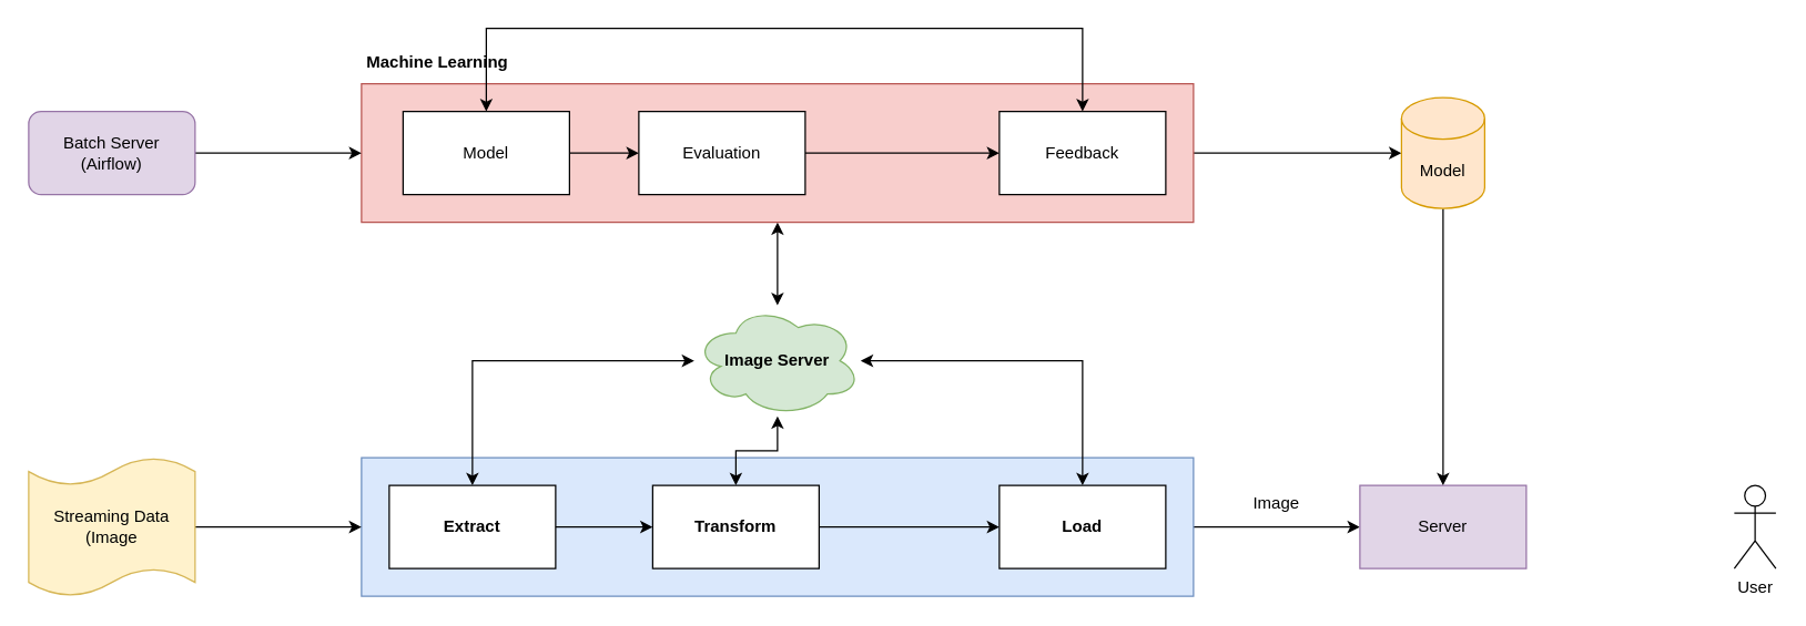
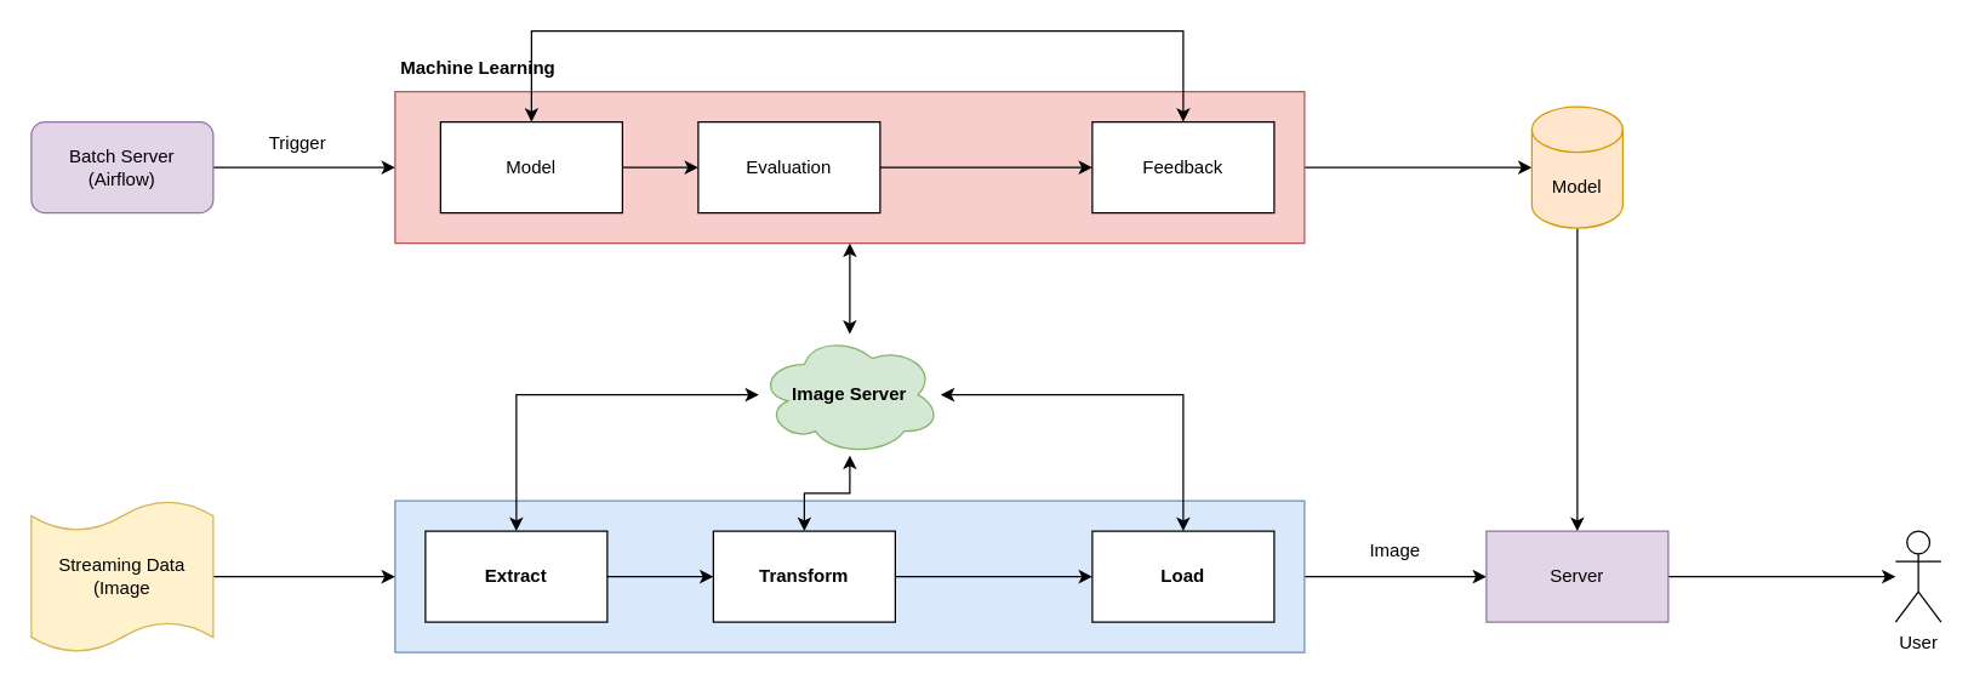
  <mxCell id="0" />
  <mxCell id="1" parent="0" />
  <mxCell id="2" style="edgeStyle=orthogonalEdgeStyle;rounded=0;orthogonalLoop=1;jettySize=auto;html=1;entryX=0;entryY=0.5;entryDx=0;entryDy=0;startArrow=none;startFill=0;" parent="1" source="3" target="25" edge="1"><mxGeometry relative="1" as="geometry" /></mxCell>
  <mxCell id="3" value="" style="rounded=0;whiteSpace=wrap;html=1;fontStyle=1;fillColor=#dae8fc;strokeColor=#6c8ebf;" parent="1" vertex="1"><mxGeometry x="260" y="330" width="600" height="100" as="geometry" /></mxCell>
  <mxCell id="4" style="edgeStyle=orthogonalEdgeStyle;rounded=0;orthogonalLoop=1;jettySize=auto;html=1;fontStyle=1" parent="1" source="5" target="12" edge="1"><mxGeometry relative="1" as="geometry" /></mxCell>
  <mxCell id="5" value="Extract" style="rounded=0;whiteSpace=wrap;html=1;fontStyle=1" parent="1" vertex="1"><mxGeometry x="280" y="350" width="120" height="60" as="geometry" /></mxCell>
  <mxCell id="6" style="edgeStyle=orthogonalEdgeStyle;rounded=0;orthogonalLoop=1;jettySize=auto;html=1;entryX=0.5;entryY=0;entryDx=0;entryDy=0;startArrow=classic;startFill=1;fontStyle=1" parent="1" source="10" target="5" edge="1"><mxGeometry relative="1" as="geometry" /></mxCell>
  <mxCell id="7" style="edgeStyle=orthogonalEdgeStyle;rounded=0;orthogonalLoop=1;jettySize=auto;html=1;entryX=0.5;entryY=0;entryDx=0;entryDy=0;startArrow=classic;startFill=1;fontStyle=1" parent="1" source="10" target="13" edge="1"><mxGeometry relative="1" as="geometry" /></mxCell>
  <mxCell id="8" style="edgeStyle=orthogonalEdgeStyle;rounded=0;orthogonalLoop=1;jettySize=auto;html=1;entryX=0.5;entryY=0;entryDx=0;entryDy=0;startArrow=classic;startFill=1;fontStyle=1" parent="1" source="10" target="12" edge="1"><mxGeometry relative="1" as="geometry" /></mxCell>
  <mxCell id="9" style="edgeStyle=orthogonalEdgeStyle;rounded=0;orthogonalLoop=1;jettySize=auto;html=1;entryX=0.5;entryY=1;entryDx=0;entryDy=0;startArrow=classic;startFill=1;" parent="1" source="10" target="17" edge="1"><mxGeometry relative="1" as="geometry" /></mxCell>
  <mxCell id="10" value="Image Server" style="ellipse;shape=cloud;whiteSpace=wrap;html=1;fontStyle=1;fillColor=#d5e8d4;strokeColor=#82b366;" parent="1" vertex="1"><mxGeometry x="500" y="220" width="120" height="80" as="geometry" /></mxCell>
  <mxCell id="11" style="edgeStyle=orthogonalEdgeStyle;rounded=0;orthogonalLoop=1;jettySize=auto;html=1;entryX=0;entryY=0.5;entryDx=0;entryDy=0;fontStyle=1" parent="1" source="12" target="13" edge="1"><mxGeometry relative="1" as="geometry" /></mxCell>
  <mxCell id="12" value="Transform" style="rounded=0;whiteSpace=wrap;html=1;fontStyle=1" parent="1" vertex="1"><mxGeometry x="470" y="350" width="120" height="60" as="geometry" /></mxCell>
  <mxCell id="13" value="Load" style="rounded=0;whiteSpace=wrap;html=1;fontStyle=1" parent="1" vertex="1"><mxGeometry x="720" y="350" width="120" height="60" as="geometry" /></mxCell>
  <mxCell id="14" style="edgeStyle=orthogonalEdgeStyle;rounded=0;orthogonalLoop=1;jettySize=auto;html=1;entryX=0;entryY=0.5;entryDx=0;entryDy=0;startArrow=none;startFill=0;" parent="1" source="15" target="3" edge="1"><mxGeometry relative="1" as="geometry" /></mxCell>
  <mxCell id="15" value="Streaming Data&lt;br&gt;(Image" style="shape=tape;whiteSpace=wrap;html=1;size=0.2;fillColor=#fff2cc;strokeColor=#d6b656;" parent="1" vertex="1"><mxGeometry x="20" y="330" width="120" height="100" as="geometry" /></mxCell>
  <mxCell id="16" style="edgeStyle=orthogonalEdgeStyle;rounded=0;orthogonalLoop=1;jettySize=auto;html=1;startArrow=none;startFill=0;" parent="1" source="17" target="27" edge="1"><mxGeometry relative="1" as="geometry" /></mxCell>
  <mxCell id="17" value="" style="rounded=0;whiteSpace=wrap;html=1;fontStyle=1;fillColor=#f8cecc;strokeColor=#b85450;" parent="1" vertex="1"><mxGeometry x="260" y="60" width="600" height="100" as="geometry" /></mxCell>
  <mxCell id="18" style="edgeStyle=orthogonalEdgeStyle;rounded=0;orthogonalLoop=1;jettySize=auto;html=1;startArrow=none;startFill=0;" parent="1" source="19" target="21" edge="1"><mxGeometry relative="1" as="geometry" /></mxCell>
  <mxCell id="19" value="Model" style="rounded=0;whiteSpace=wrap;html=1;" parent="1" vertex="1"><mxGeometry x="290" y="80" width="120" height="60" as="geometry" /></mxCell>
  <mxCell id="20" style="edgeStyle=orthogonalEdgeStyle;rounded=0;orthogonalLoop=1;jettySize=auto;html=1;entryX=0;entryY=0.5;entryDx=0;entryDy=0;startArrow=none;startFill=0;" parent="1" source="21" target="23" edge="1"><mxGeometry relative="1" as="geometry" /></mxCell>
  <mxCell id="21" value="Evaluation" style="rounded=0;whiteSpace=wrap;html=1;" parent="1" vertex="1"><mxGeometry x="460" y="80" width="120" height="60" as="geometry" /></mxCell>
  <mxCell id="22" style="edgeStyle=orthogonalEdgeStyle;rounded=0;orthogonalLoop=1;jettySize=auto;html=1;entryX=0.5;entryY=0;entryDx=0;entryDy=0;startArrow=classic;startFill=1;" parent="1" source="23" target="19" edge="1"><mxGeometry relative="1" as="geometry"><Array as="points"><mxPoint x="780" y="20" /><mxPoint x="350" y="20" /></Array></mxGeometry></mxCell>
  <mxCell id="23" value="Feedback" style="rounded=0;whiteSpace=wrap;html=1;" parent="1" vertex="1"><mxGeometry x="720" y="80" width="120" height="60" as="geometry" /></mxCell>
+ <mxCell id="24" style="edgeStyle=orthogonalEdgeStyle;rounded=0;orthogonalLoop=1;jettySize=auto;html=1;startArrow=none;startFill=0;" parent="1" source="25" target="29" edge="1"><mxGeometry relative="1" as="geometry" /></mxCell>
  <mxCell id="25" value="Server" style="rounded=0;whiteSpace=wrap;html=1;fillColor=#e1d5e7;strokeColor=#9673a6;" parent="1" vertex="1"><mxGeometry x="980" y="350" width="120" height="60" as="geometry" /></mxCell>
  <mxCell id="26" style="edgeStyle=orthogonalEdgeStyle;rounded=0;orthogonalLoop=1;jettySize=auto;html=1;entryX=0.5;entryY=0;entryDx=0;entryDy=0;startArrow=none;startFill=0;" parent="1" source="27" target="25" edge="1"><mxGeometry relative="1" as="geometry" /></mxCell>
  <mxCell id="27" value="Model" style="shape=cylinder3;whiteSpace=wrap;html=1;boundedLbl=1;backgroundOutline=1;size=15;fillColor=#ffe6cc;strokeColor=#d79b00;" parent="1" vertex="1"><mxGeometry x="1010" y="70" width="60" height="80" as="geometry" /></mxCell>
  <mxCell id="28" value="Image" style="text;html=1;strokeColor=none;fillColor=none;align=center;verticalAlign=middle;whiteSpace=wrap;rounded=0;" parent="1" vertex="1"><mxGeometry x="890" y="348" width="60" height="30" as="geometry" /></mxCell>
  <mxCell id="29" value="User" style="shape=umlActor;verticalLabelPosition=bottom;verticalAlign=top;html=1;outlineConnect=0;" parent="1" vertex="1"><mxGeometry x="1250" y="350" width="30" height="60" as="geometry" /></mxCell>
  <mxCell id="30" value="Machine Learning" style="text;html=1;strokeColor=none;fillColor=none;align=center;verticalAlign=middle;whiteSpace=wrap;rounded=0;fontStyle=1" parent="1" vertex="1"><mxGeometry x="260" y="30" width="110" height="30" as="geometry" /></mxCell>
  <mxCell id="31" style="edgeStyle=orthogonalEdgeStyle;rounded=0;orthogonalLoop=1;jettySize=auto;html=1;entryX=0;entryY=0.5;entryDx=0;entryDy=0;startArrow=none;startFill=0;" parent="1" source="32" target="17" edge="1"><mxGeometry relative="1" as="geometry" /></mxCell>
  <mxCell id="32" value="Batch Server&lt;br&gt;(Airflow)" style="rounded=1;whiteSpace=wrap;html=1;fillColor=#e1d5e7;strokeColor=#9673a6;" parent="1" vertex="1"><mxGeometry x="20" y="80" width="120" height="60" as="geometry" /></mxCell>
+ <mxCell id="33" value="Trigger" style="text;html=1;strokeColor=none;fillColor=none;align=center;verticalAlign=middle;whiteSpace=wrap;rounded=0;" parent="1" vertex="1"><mxGeometry x="166" y="79" width="60" height="30" as="geometry" /></mxCell>
